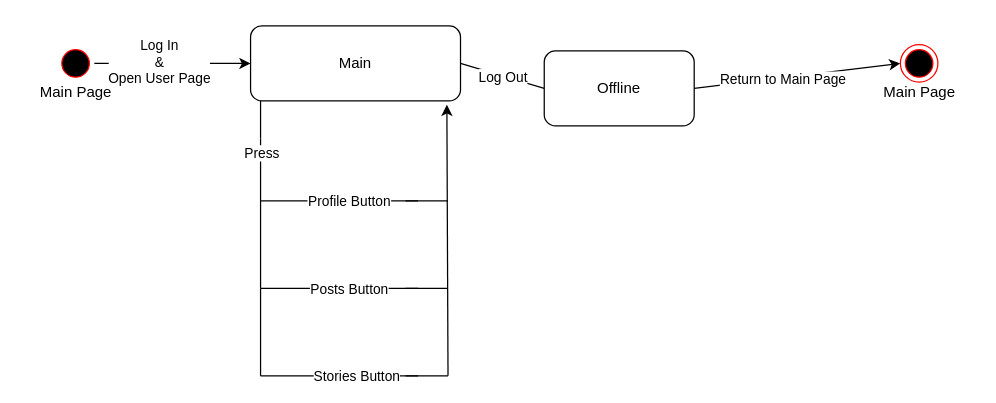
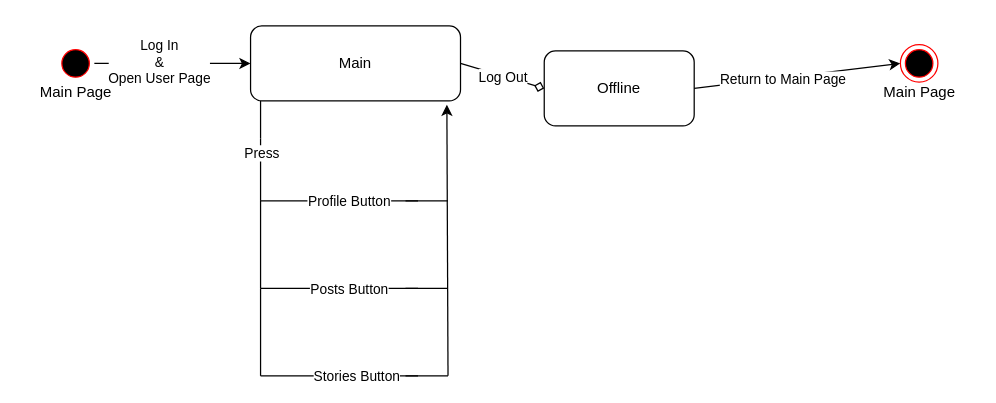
  <mxCell id="0" />
  <mxCell id="1" parent="0" />
  <mxCell id="2" value="" style="ellipse;html=1;shape=endState;fillColor=#000000;strokeColor=#ff0000;" vertex="1" parent="1"><mxGeometry x="720" y="35" width="30" height="30" as="geometry" /></mxCell>
  <mxCell id="3" value="Main" style="rounded=1;whiteSpace=wrap;html=1;" vertex="1" parent="1"><mxGeometry x="200" y="20" width="168" height="60" as="geometry" /></mxCell>
  <mxCell id="4" value="" style="ellipse;html=1;shape=startState;fillColor=#000000;strokeColor=#ff0000;" vertex="1" parent="1"><mxGeometry x="45" y="35" width="30" height="30" as="geometry" /></mxCell>
  <mxCell id="5" value="" style="endArrow=classic;html=1;rounded=0;exitX=1;exitY=0.5;exitDx=0;exitDy=0;entryX=0;entryY=0.5;entryDx=0;entryDy=0;" edge="1" parent="1" source="4" target="3"><mxGeometry width="50" height="50" relative="1" as="geometry"><mxPoint x="40" y="210" as="sourcePoint" /><mxPoint x="90" y="160" as="targetPoint" /></mxGeometry></mxCell>
  <mxCell id="6" value="Log In&lt;div&gt;&amp;amp;&lt;/div&gt;&lt;div&gt;Open User Page&lt;/div&gt;" style="edgeLabel;html=1;align=center;verticalAlign=middle;resizable=0;points=[];" vertex="1" connectable="0" parent="5"><mxGeometry x="-0.18" y="2" relative="1" as="geometry"><mxPoint as="offset" /></mxGeometry></mxCell>
- <mxCell id="7" value="" style="endArrow=none;html=1;rounded=0;exitX=1;exitY=0.5;exitDx=0;exitDy=0;entryX=0;entryY=0.5;entryDx=0;entryDy=0;endFill=0;" edge="1" parent="1" source="3" target="9"><mxGeometry width="50" height="50" relative="1" as="geometry"><mxPoint x="350" y="49.5" as="sourcePoint" /><mxPoint x="460" y="50" as="targetPoint" /></mxGeometry></mxCell>
+ <mxCell id="7" value="" style="endArrow=diamond;html=1;rounded=0;exitX=1;exitY=0.5;exitDx=0;exitDy=0;entryX=0;entryY=0.5;entryDx=0;entryDy=0;endFill=0;" edge="1" parent="1" source="3" target="9"><mxGeometry width="50" height="50" relative="1" as="geometry"><mxPoint x="350" y="49.5" as="sourcePoint" /><mxPoint x="460" y="50" as="targetPoint" /></mxGeometry></mxCell>
  <mxCell id="8" value="Log Out" style="edgeLabel;html=1;align=center;verticalAlign=middle;resizable=0;points=[];" vertex="1" connectable="0" parent="7"><mxGeometry y="-1" relative="1" as="geometry"><mxPoint as="offset" /></mxGeometry></mxCell>
  <mxCell id="9" value="Offline" style="rounded=1;whiteSpace=wrap;html=1;" vertex="1" parent="1"><mxGeometry x="435" y="40" width="120" height="60" as="geometry" /></mxCell>
  <mxCell id="10" value="" style="endArrow=classic;html=1;rounded=0;exitX=1;exitY=0.5;exitDx=0;exitDy=0;entryX=0;entryY=0.5;entryDx=0;entryDy=0;" edge="1" parent="1" source="9" target="2"><mxGeometry width="50" height="50" relative="1" as="geometry"><mxPoint x="600" y="190" as="sourcePoint" /><mxPoint x="650" y="140" as="targetPoint" /></mxGeometry></mxCell>
  <mxCell id="11" value="Return to Main Page" style="edgeLabel;html=1;align=center;verticalAlign=middle;resizable=0;points=[];" vertex="1" connectable="0" parent="10"><mxGeometry x="-0.14" y="-1" relative="1" as="geometry"><mxPoint as="offset" /></mxGeometry></mxCell>
  <mxCell id="12" value="Main Page" style="text;html=1;align=center;verticalAlign=middle;resizable=0;points=[];autosize=1;strokeColor=none;fillColor=none;" vertex="1" parent="1"><mxGeometry x="20" y="58" width="80" height="30" as="geometry" /></mxCell>
  <mxCell id="13" value="Main Page" style="text;html=1;align=center;verticalAlign=middle;resizable=0;points=[];autosize=1;strokeColor=none;fillColor=none;" vertex="1" parent="1"><mxGeometry x="695" y="58" width="80" height="30" as="geometry" /></mxCell>
  <mxCell id="14" value="" style="endArrow=none;html=1;rounded=0;exitX=0.5;exitY=1;exitDx=0;exitDy=0;endFill=0;" edge="1" parent="1"><mxGeometry width="50" height="50" relative="1" as="geometry"><mxPoint x="208" y="80" as="sourcePoint" /><mxPoint x="208" y="110" as="targetPoint" /></mxGeometry></mxCell>
  <mxCell id="15" value="" style="endArrow=none;html=1;rounded=0;exitX=0.5;exitY=1;exitDx=0;exitDy=0;endFill=0;" edge="1" parent="1"><mxGeometry width="50" height="50" relative="1" as="geometry"><mxPoint x="208" y="110" as="sourcePoint" /><mxPoint x="208" y="160" as="targetPoint" /></mxGeometry></mxCell>
  <mxCell id="16" value="Press" style="edgeLabel;html=1;align=center;verticalAlign=middle;resizable=0;points=[];" vertex="1" connectable="0" parent="15"><mxGeometry x="-0.56" relative="1" as="geometry"><mxPoint as="offset" /></mxGeometry></mxCell>
  <mxCell id="17" value="" style="endArrow=none;html=1;rounded=0;endFill=0;exitX=0;exitY=0.5;exitDx=0;exitDy=0;" edge="1" parent="1"><mxGeometry width="50" height="50" relative="1" as="geometry"><mxPoint x="334" y="160" as="sourcePoint" /><mxPoint x="208" y="160" as="targetPoint" /></mxGeometry></mxCell>
  <mxCell id="18" value="Profile Button" style="edgeLabel;html=1;align=center;verticalAlign=middle;resizable=0;points=[];" vertex="1" connectable="0" parent="17"><mxGeometry x="0.333" relative="1" as="geometry"><mxPoint x="28" as="offset" /></mxGeometry></mxCell>
  <mxCell id="19" value="" style="endArrow=none;html=1;rounded=0;endFill=0;" edge="1" parent="1"><mxGeometry width="50" height="50" relative="1" as="geometry"><mxPoint x="208" y="160" as="sourcePoint" /><mxPoint x="208" y="230" as="targetPoint" /></mxGeometry></mxCell>
  <mxCell id="20" value="" style="endArrow=none;html=1;rounded=0;endFill=0;exitX=0;exitY=0.5;exitDx=0;exitDy=0;" edge="1" parent="1"><mxGeometry width="50" height="50" relative="1" as="geometry"><mxPoint x="334" y="230" as="sourcePoint" /><mxPoint x="208" y="230" as="targetPoint" /></mxGeometry></mxCell>
  <mxCell id="21" value="Posts Button" style="edgeLabel;html=1;align=center;verticalAlign=middle;resizable=0;points=[];" vertex="1" connectable="0" parent="20"><mxGeometry x="0.429" relative="1" as="geometry"><mxPoint x="34" as="offset" /></mxGeometry></mxCell>
  <mxCell id="22" value="" style="endArrow=none;html=1;rounded=0;endFill=0;" edge="1" parent="1"><mxGeometry width="50" height="50" relative="1" as="geometry"><mxPoint x="208" y="230" as="sourcePoint" /><mxPoint x="208" y="300" as="targetPoint" /></mxGeometry></mxCell>
  <mxCell id="23" value="" style="endArrow=none;html=1;rounded=0;endFill=0;exitX=0;exitY=0.5;exitDx=0;exitDy=0;" edge="1" parent="1"><mxGeometry width="50" height="50" relative="1" as="geometry"><mxPoint x="334" y="300" as="sourcePoint" /><mxPoint x="208" y="300" as="targetPoint" /></mxGeometry></mxCell>
  <mxCell id="24" value="Stories Button" style="edgeLabel;html=1;align=center;verticalAlign=middle;resizable=0;points=[];" vertex="1" connectable="0" parent="23"><mxGeometry x="0.524" y="1" relative="1" as="geometry"><mxPoint x="46" y="-1" as="offset" /></mxGeometry></mxCell>
  <mxCell id="25" value="" style="endArrow=classic;html=1;rounded=0;entryX=0.935;entryY=1.05;entryDx=0;entryDy=0;entryPerimeter=0;" edge="1" parent="1" target="3"><mxGeometry width="50" height="50" relative="1" as="geometry"><mxPoint x="358" y="300" as="sourcePoint" /><mxPoint x="398" y="260" as="targetPoint" /></mxGeometry></mxCell>
  <mxCell id="26" value="" style="endArrow=none;html=1;rounded=0;exitX=1;exitY=0.5;exitDx=0;exitDy=0;" edge="1" parent="1"><mxGeometry width="50" height="50" relative="1" as="geometry"><mxPoint x="324" y="300" as="sourcePoint" /><mxPoint x="358" y="300" as="targetPoint" /></mxGeometry></mxCell>
  <mxCell id="27" value="" style="endArrow=none;html=1;rounded=0;exitX=1;exitY=0.5;exitDx=0;exitDy=0;" edge="1" parent="1"><mxGeometry width="50" height="50" relative="1" as="geometry"><mxPoint x="324" y="230" as="sourcePoint" /><mxPoint x="358" y="230" as="targetPoint" /></mxGeometry></mxCell>
  <mxCell id="28" value="" style="endArrow=none;html=1;rounded=0;entryX=1;entryY=0.5;entryDx=0;entryDy=0;" edge="1" parent="1"><mxGeometry width="50" height="50" relative="1" as="geometry"><mxPoint x="358" y="160" as="sourcePoint" /><mxPoint x="324" y="160" as="targetPoint" /></mxGeometry></mxCell>
